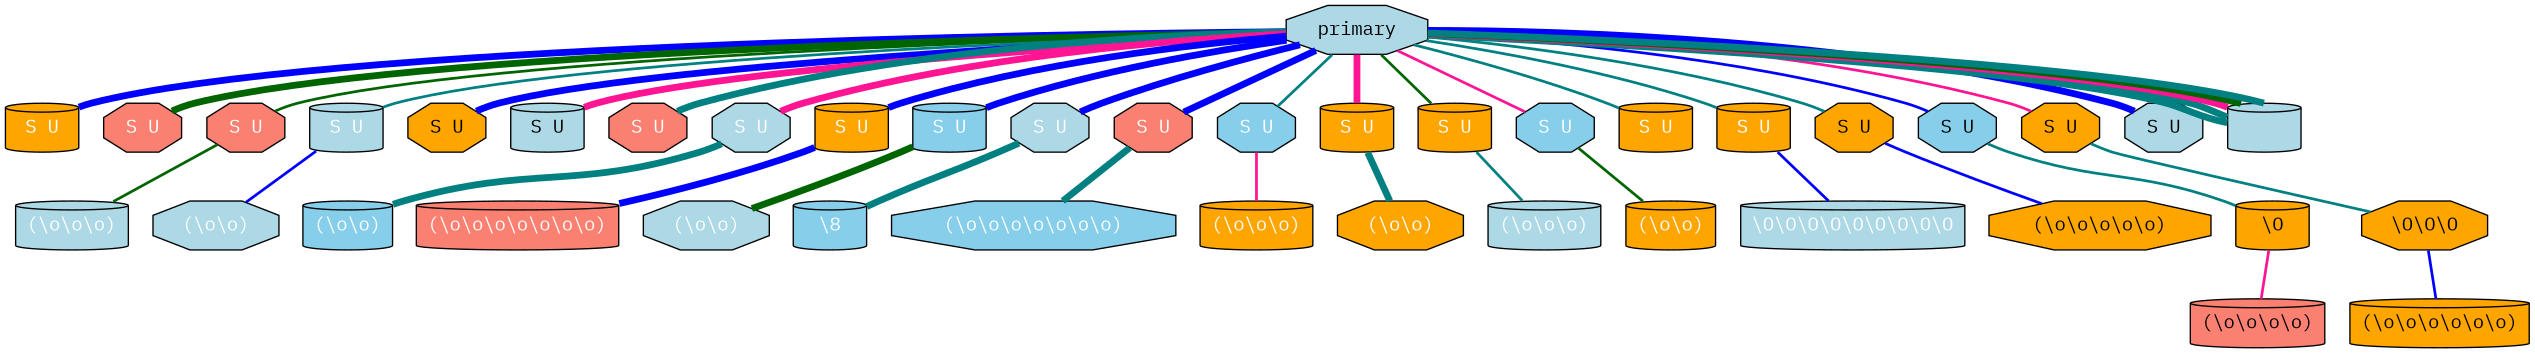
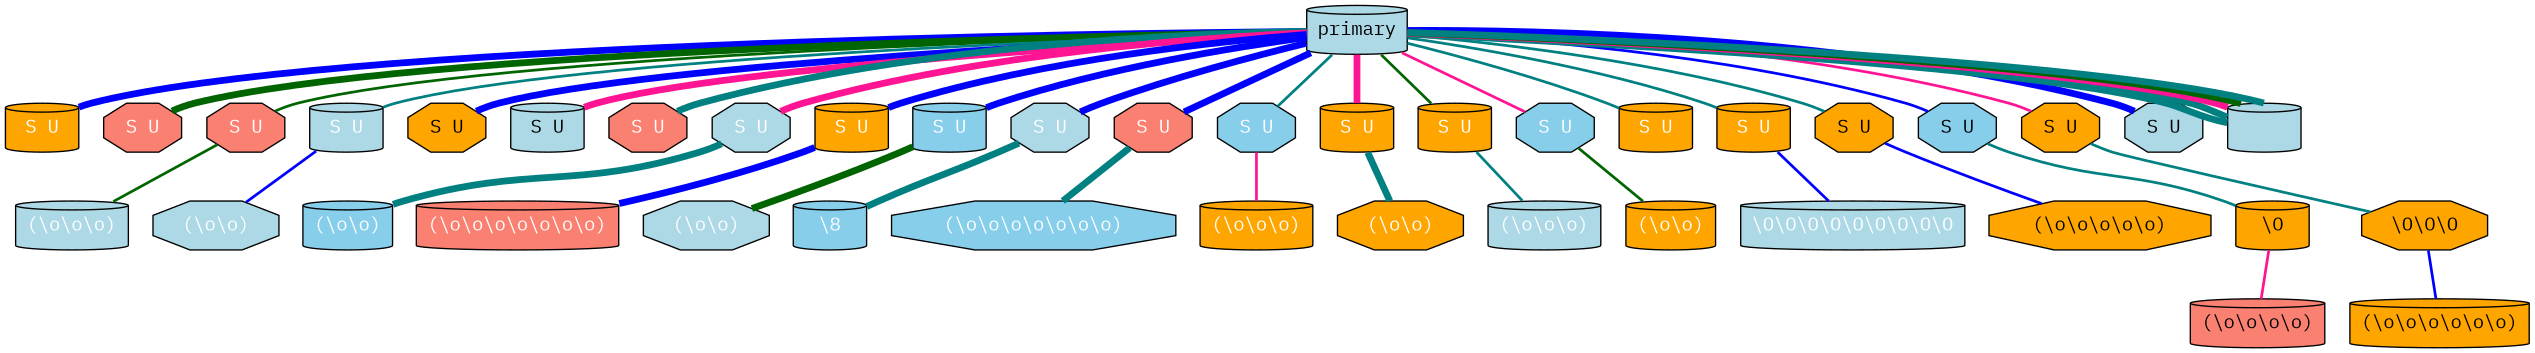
  graph {
    rankdir=TB
    fontname="IBM Plex Mono"
    node [fillcolor=orange fontcolor="#ffffff" pendant_attach=U pendant_ply=S qtype=pendant_node style=filled shape=cylinder fontname="IBM Plex Mono"]
    edge [color=teal penwidth=5 qtype=pendant_link fontname="IBM Plex Mono"]
    n1 [label="S U" pendant_colors="#35170C" pendant_length=4.5]
-   primary [fillcolor=lightblue shape=octagon fontcolor="" pendant_attach="" pendant_ply="" qtype=""]
+   primary [fillcolor=lightblue fontcolor="" pendant_attach="" pendant_ply="" qtype=""]
    n3 [fillcolor=salmon label="S U" pendant_colors="#35170C" pendant_length=2.0 shape=octagon]
    n4 [fillcolor=salmon label="S U" pendant_colors="#35170C:#A86540" pendant_length=40.5 shape=octagon]
    n5 [fillcolor=lightblue label="S U" pendant_colors="#35170C:#A86540" pendant_length=46.0]
    n6 [fontcolor="#000000" label="S U" pendant_colors="#777777" pendant_length=0.5 shape=octagon]
    n7 [fillcolor=lightblue fontcolor="#000000" label="S U" pendant_colors="#777777" pendant_length=0.5]
    n8 [fillcolor=salmon label="S U" pendant_colors="#673923" pendant_length=1.5 shape=octagon]
    n9 [fillcolor=lightblue label="S U" pendant_colors="#673923" pendant_length=48.5 shape=octagon]
    n10 [label="S U" pendant_colors="#673923" pendant_length=50.0]
    n11 [fillcolor=skyblue label="S U" pendant_colors="#000000" pendant_length=55.0]
    n12 [fillcolor=lightblue label="S U" pendant_colors="#000000" pendant_length=59.5 shape=octagon]
    n13 [fillcolor=salmon label="S U" pendant_colors="#35170C" pendant_length=39.0 shape=octagon]
    n14 [fillcolor=skyblue label="S U" pendant_colors="#000000:#777777" pendant_length=32.5 shape=octagon]
    n15 [label="S U" pendant_colors="#5A3D30" pendant_length=45.5]
    n16 [label="S U" pendant_colors="#35170C:#673923" pendant_length=29.0]
    n17 [fillcolor=skyblue label="S U" pendant_colors="#35170C:#673923" pendant_length=36.0 shape=octagon]
    n18 [label="S U" pendant_colors="#35170C:#673923" pendant_length=19.0]
    n19 [label="S U" pendant_colors="#35170C:#673923" pendant_length=28.5]
    n20 [fontcolor="#000000" label="S U" pendant_colors="#A86540:#777777" pendant_length=41.5 shape=octagon]
    n21 [fillcolor=skyblue fontcolor="#000000" label="S U" pendant_colors="#A86540:#777777" pendant_length=44.5 shape=octagon]
    n22 [fontcolor="#000000" label="S U" pendant_colors="#A86540:#777777" pendant_length=43.5 shape=octagon]
    n23 [fillcolor=lightblue fontcolor="#000000" label="S U" pendant_colors="#777777" pendant_length=6.5 shape=octagon]
    n24 [fillcolor=lightblue label=" " pendant_colors="#000000" pendant_attach="" pendant_ply=""]
    n25 [fillcolor=lightblue knot_position=27.0 knot_spin=Z knot_type=L knot_value=3 label="(\\o\\o\\o)" qtype=knot_node pendant_attach="" pendant_ply=""]
    n26 [fillcolor=lightblue knot_position=30.0 knot_spin=Z knot_type=L knot_value=2 label="(\\o\\o)" qtype=knot_node shape=octagon pendant_attach="" pendant_ply=""]
    n27 [fillcolor=skyblue knot_position=26.0 knot_spin=Z knot_type=L knot_value=2 label="(\\o\\o)" qtype=knot_node pendant_attach="" pendant_ply=""]
    n28 [fillcolor=salmon knot_position=29.5 knot_spin=Z knot_type=L knot_value=7 label="(\\o\\o\\o\\o\\o\\o\\o)" qtype=knot_node pendant_attach="" pendant_ply=""]
    n29 [fillcolor=lightblue knot_position=37.0 knot_spin=Z knot_type=L knot_value=2 label="(\\o\\o)" qtype=knot_node shape=octagon pendant_attach="" pendant_ply=""]
    n30 [fillcolor=skyblue knot_position=32.5 knot_spin=Z knot_type=E knot_value=1 label="\\8" qtype=knot_node pendant_attach="" pendant_ply=""]
    n31 [fillcolor=skyblue knot_position=25.5 knot_spin=Z knot_type=L knot_value=7 label="(\\o\\o\\o\\o\\o\\o\\o)" qtype=knot_node shape=octagon pendant_attach="" pendant_ply=""]
    n32 [knot_position=32.5 knot_spin=Z knot_type=L knot_value=3 label="(\\o\\o\\o)" qtype=knot_node pendant_attach="" pendant_ply=""]
    n33 [knot_position=34.5 knot_spin=Z knot_type=L knot_value=2 label="(\\o\\o)" qtype=knot_node shape=octagon pendant_attach="" pendant_ply=""]
    n34 [fillcolor=lightblue knot_position=24.0 knot_spin=Z knot_type=L knot_value=3 label="(\\o\\o\\o)" qtype=knot_node pendant_attach="" pendant_ply=""]
    n35 [knot_position=30.0 knot_spin=Z knot_type=L knot_value=2 label="(\\o\\o)" qtype=knot_node pendant_attach="" pendant_ply=""]
    n36 [fillcolor=lightblue knot_position=20.0 knot_spin=Z knot_type=S knot_value=9 label="\\O\\O\\O\\O\\O\\O\\O\\O\\O" qtype=knot_node pendant_attach="" pendant_ply=""]
    n37 [fontcolor="#000000" knot_position=31.0 knot_spin=Z knot_type=L knot_value=5 label="(\\o\\o\\o\\o\\o)" qtype=knot_node shape=octagon pendant_attach="" pendant_ply=""]
    n38 [fontcolor="#000000" knot_position=25.0 knot_spin=Z knot_type=S knot_value=1 label="\\O" qtype=knot_node pendant_attach="" pendant_ply=""]
    n39 [fillcolor=salmon fontcolor="#000000" knot_position=36.0 knot_spin=Z knot_type=L knot_value=4 label="(\\o\\o\\o\\o)" qtype=knot_node pendant_attach="" pendant_ply=""]
    n40 [fontcolor="#000000" knot_position=23.0 knot_spin=Z knot_type=S knot_value=3 label="\\O\\O\\O" qtype=knot_node shape=octagon pendant_attach="" pendant_ply=""]
    n41 [fontcolor="#000000" knot_position=36.5 knot_spin=Z knot_type=L knot_value=6 label="(\\o\\o\\o\\o\\o\\o)" qtype=knot_node pendant_attach="" pendant_ply=""]
    primary -- n1 [color=blue]
    primary -- n3 [color=darkgreen]
    primary -- n4 [color=darkgreen penwidth=2]
    primary -- n5 [penwidth=2]
    primary -- n6 [color=blue]
    primary -- n7 [color=deeppink]
    primary -- n8
    primary -- n9 [color=deeppink]
    primary -- n10 [color=blue]
    primary -- n11 [color=blue]
    primary -- n12 [color=blue]
    primary -- n13 [color=blue]
    primary -- n14 [penwidth=2]
    primary -- n15 [color=deeppink]
    primary -- n16 [color=darkgreen penwidth=2]
    primary -- n17 [color=deeppink penwidth=2]
    primary -- n18 [penwidth=2]
    primary -- n19 [penwidth=2]
    primary -- n20 [penwidth=2]
    primary -- n21 [color=blue penwidth=2]
    primary -- n22 [color=deeppink penwidth=2]
    primary -- n23 [color=blue]
    primary -- n24
    primary -- n24
    primary -- n24 [color=deeppink]
    primary -- n24 [color=darkgreen]
    primary -- n24
    n4 -- n25 [color=darkgreen penwidth=2 qtype=knot_link]
    n5 -- n26 [color=blue penwidth=2 qtype=knot_link]
    n9 -- n27 [qtype=knot_link]
    n10 -- n28 [color=blue qtype=knot_link]
    n11 -- n29 [color=darkgreen qtype=knot_link]
    n12 -- n30 [qtype=knot_link]
    n13 -- n31 [qtype=knot_link]
    n14 -- n32 [color=deeppink penwidth=2 qtype=knot_link]
    n15 -- n33 [qtype=knot_link]
    n16 -- n34 [penwidth=2 qtype=knot_link]
    n17 -- n35 [color=darkgreen penwidth=2 qtype=knot_link]
    n19 -- n36 [color=blue penwidth=2 qtype=knot_link]
    n20 -- n37 [color=blue penwidth=2 qtype=knot_link]
    n21 -- n38 [penwidth=2 qtype=knot_link]
    n22 -- n40 [penwidth=2 qtype=knot_link]
    n38 -- n39 [color=deeppink penwidth=2 qtype=knot_link]
    n40 -- n41 [color=blue penwidth=2 qtype=knot_link]
  }
